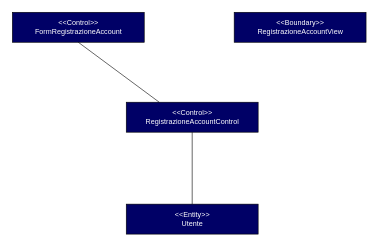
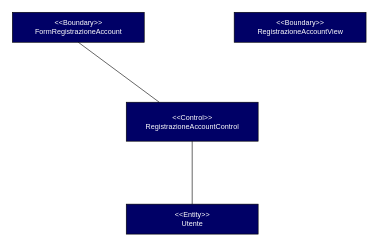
  <mxCell id="0" />
  <mxCell id="1" parent="0" />
- <mxCell id="2" value="&lt;font color=&quot;#ffffff&quot;&gt;&amp;lt;&amp;lt;Control&amp;gt;&amp;gt;&lt;br&gt;RegistrazioneAccountControl&lt;br&gt;&lt;/font&gt;" style="html=1;fillColor=#000066;" vertex="1" parent="1"><mxGeometry x="210" y="170" width="220" height="50" as="geometry" /></mxCell>
- <mxCell id="3" value="&lt;font color=&quot;#ffffff&quot;&gt;&amp;lt;&amp;lt;Control&amp;gt;&amp;gt;&lt;br&gt;FormRegistrazioneAccount&lt;br&gt;&lt;/font&gt;" style="html=1;fillColor=#000066;" vertex="1" parent="1"><mxGeometry x="20" y="20" width="220" height="50" as="geometry" /></mxCell>
+ <mxCell id="2" value="&lt;font color=&quot;#ffffff&quot;&gt;&amp;lt;&amp;lt;Control&amp;gt;&amp;gt;&lt;br&gt;RegistrazioneAccountControl&lt;br&gt;&lt;/font&gt;" style="html=1;fillColor=#000066;" vertex="1" parent="1"><mxGeometry x="210" y="170" width="220" height="65" as="geometry" /></mxCell>
+ <mxCell id="3" value="&lt;font color=&quot;#ffffff&quot;&gt;&amp;lt;&amp;lt;Boundary&amp;gt;&amp;gt;&lt;br&gt;FormRegistrazioneAccount&lt;br&gt;&lt;/font&gt;" style="html=1;fillColor=#000066;" vertex="1" parent="1"><mxGeometry x="20" y="20" width="220" height="50" as="geometry" /></mxCell>
  <mxCell id="4" value="&lt;font color=&quot;#ffffff&quot;&gt;&amp;lt;&amp;lt;Boundary&amp;gt;&amp;gt;&lt;br&gt;RegistrazioneAccountView&lt;br&gt;&lt;/font&gt;" style="html=1;fillColor=#000066;" vertex="1" parent="1"><mxGeometry x="390" y="20" width="220" height="50" as="geometry" /></mxCell>
  <mxCell id="5" value="&lt;font color=&quot;#ffffff&quot;&gt;&amp;lt;&amp;lt;Entity&amp;gt;&amp;gt;&lt;br&gt;Utente&lt;br&gt;&lt;/font&gt;" style="html=1;fillColor=#000066;" vertex="1" parent="1"><mxGeometry x="210" y="340" width="220" height="50" as="geometry" /></mxCell>
  <mxCell id="6" value="" style="endArrow=none;html=1;entryX=0.5;entryY=1;entryDx=0;entryDy=0;exitX=0.5;exitY=0;exitDx=0;exitDy=0;" edge="1" parent="1" source="5" target="2"><mxGeometry width="50" height="50" relative="1" as="geometry"><mxPoint x="300" y="230" as="sourcePoint" /><mxPoint x="350" y="180" as="targetPoint" /></mxGeometry></mxCell>
  <mxCell id="7" value="" style="endArrow=none;html=1;entryX=0.5;entryY=1;entryDx=0;entryDy=0;exitX=0.25;exitY=0;exitDx=0;exitDy=0;" edge="1" parent="1" source="2" target="3"><mxGeometry width="50" height="50" relative="1" as="geometry"><mxPoint x="300" y="230" as="sourcePoint" /><mxPoint x="350" y="180" as="targetPoint" /></mxGeometry></mxCell>
